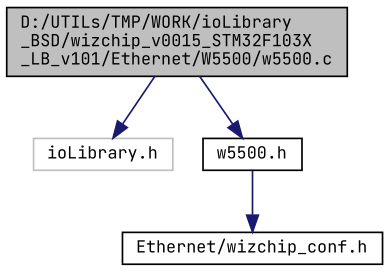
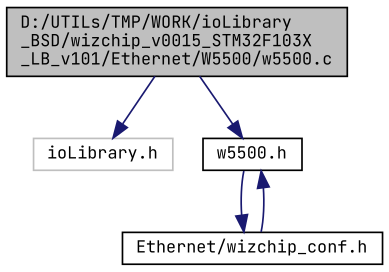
  digraph {
    fontname="JetBrains Mono"
    node [color=black fillcolor=white fontname="JetBrains Mono" fontsize=10 shape=record style=filled]
    edge [color=midnightblue fontname="JetBrains Mono" fontsize=10 labelfontname=Helvetica labelfontsize=10 style=solid]
    n1 [fillcolor=grey75 fontcolor=black height=0.2 label="D:/UTILs/TMP/WORK/ioLibrary\l_BSD/wizchip_v0015_STM32F103X\l_LB_v101/Ethernet/W5500/w5500.c" width=0.4]
    n2 [color=grey75 height=0.2 label="ioLibrary.h" width=0.4]
    n3 [height=0.2 label="w5500.h" width=0.4]
    n4 [height=0.2 label="Ethernet/wizchip_conf.h" width=0.4]
    n1 -> n2
    n1 -> n3
    n3 -> n4
+   n4 -> n3
  }
